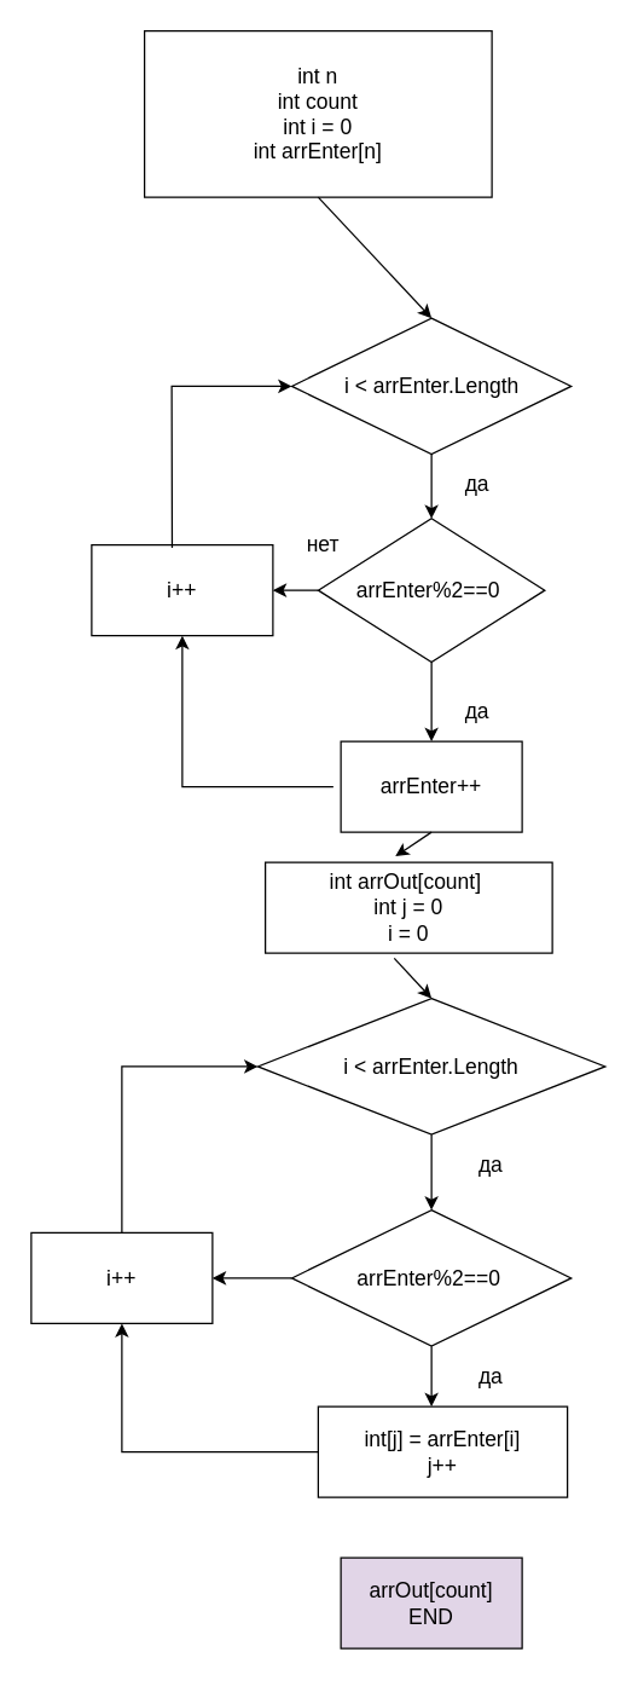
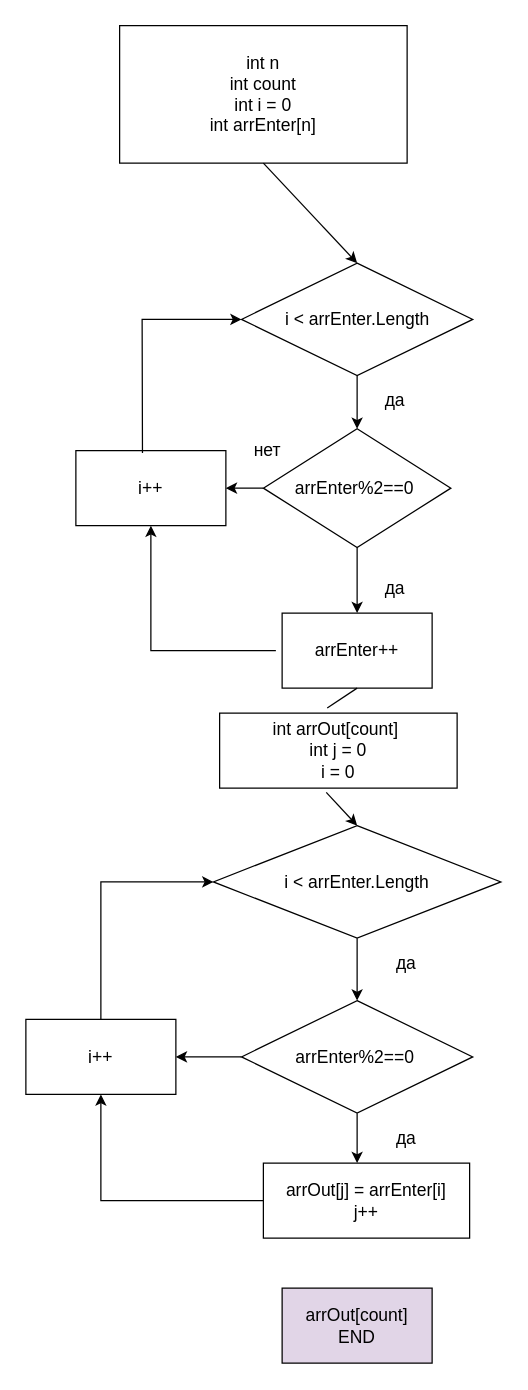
  <mxCell id="0" />
  <mxCell id="1" parent="0" />
  <mxCell id="2" value="&lt;font style=&quot;font-size: 14px&quot;&gt;int n&lt;br&gt;int count&lt;br&gt;int i = 0&lt;br&gt;int arrEnter[n]&lt;br&gt;&lt;/font&gt;" style="rounded=0;whiteSpace=wrap;html=1;" vertex="1" parent="1"><mxGeometry x="95" y="20" width="230" height="110" as="geometry" /></mxCell>
  <mxCell id="3" value="" style="endArrow=classic;html=1;rounded=0;fontFamily=Helvetica;fontSize=14;exitX=0.5;exitY=1;exitDx=0;exitDy=0;entryX=0.5;entryY=0;entryDx=0;entryDy=0;" edge="1" parent="1" source="2"><mxGeometry width="50" height="50" relative="1" as="geometry"><mxPoint x="240" y="210" as="sourcePoint" /><mxPoint x="285" y="210" as="targetPoint" /></mxGeometry></mxCell>
  <mxCell id="4" value="i &amp;lt; arrEnter.Length" style="rhombus;whiteSpace=wrap;html=1;fontFamily=Helvetica;fontSize=14;" vertex="1" parent="1"><mxGeometry x="192.5" y="210" width="185" height="90" as="geometry" /></mxCell>
  <mxCell id="5" value="&lt;span&gt;i &amp;lt; arrEnter.Length&lt;/span&gt;" style="rhombus;whiteSpace=wrap;html=1;fontFamily=Helvetica;fontSize=14;" vertex="1" parent="1"><mxGeometry x="170" y="660" width="230" height="90" as="geometry" /></mxCell>
- <mxCell id="6" value="int[j] = arrEnter[i]&lt;br&gt;j++" style="rounded=0;whiteSpace=wrap;html=1;fontFamily=Helvetica;fontSize=14;" vertex="1" parent="1"><mxGeometry x="210" y="930" width="165" height="60" as="geometry" /></mxCell>
+ <mxCell id="6" value="arrOut[j] = arrEnter[i]&lt;br&gt;j++" style="rounded=0;whiteSpace=wrap;html=1;fontFamily=Helvetica;fontSize=14;" vertex="1" parent="1"><mxGeometry x="210" y="930" width="165" height="60" as="geometry" /></mxCell>
  <mxCell id="7" value="да" style="text;html=1;resizable=0;autosize=1;align=center;verticalAlign=middle;points=[];fillColor=none;strokeColor=none;rounded=0;fontFamily=Helvetica;fontSize=14;" vertex="1" parent="1"><mxGeometry x="300" y="310" width="30" height="20" as="geometry" /></mxCell>
  <mxCell id="8" value="&lt;span&gt;arrEnter%2==0&amp;nbsp;&lt;/span&gt;" style="rhombus;whiteSpace=wrap;html=1;fontFamily=Helvetica;fontSize=14;" vertex="1" parent="1"><mxGeometry x="210" y="342.5" width="150" height="95" as="geometry" /></mxCell>
  <mxCell id="9" value="int arrOut[count]&amp;nbsp;&lt;br&gt;int j = 0&lt;br&gt;i = 0" style="rounded=0;whiteSpace=wrap;html=1;fontFamily=Helvetica;fontSize=14;" vertex="1" parent="1"><mxGeometry x="175" y="570" width="190" height="60" as="geometry" /></mxCell>
  <mxCell id="10" value="" style="endArrow=classic;html=1;rounded=0;fontFamily=Helvetica;fontSize=14;exitX=0.5;exitY=1;exitDx=0;exitDy=0;" edge="1" parent="1" source="8"><mxGeometry width="50" height="50" relative="1" as="geometry"><mxPoint x="260" y="500" as="sourcePoint" /><mxPoint x="285" y="490" as="targetPoint" /></mxGeometry></mxCell>
  <mxCell id="11" value="да" style="text;html=1;resizable=0;autosize=1;align=center;verticalAlign=middle;points=[];fillColor=none;strokeColor=none;rounded=0;fontFamily=Helvetica;fontSize=14;" vertex="1" parent="1"><mxGeometry x="300" y="460" width="30" height="20" as="geometry" /></mxCell>
  <mxCell id="12" value="arrEnter++" style="rounded=0;whiteSpace=wrap;html=1;fontFamily=Helvetica;fontSize=14;" vertex="1" parent="1"><mxGeometry x="225" y="490" width="120" height="60" as="geometry" /></mxCell>
  <mxCell id="13" value="" style="endArrow=classic;html=1;rounded=0;fontFamily=Helvetica;fontSize=14;entryX=0.5;entryY=0;entryDx=0;entryDy=0;exitX=0.5;exitY=1;exitDx=0;exitDy=0;" edge="1" parent="1" source="4" target="8"><mxGeometry width="50" height="50" relative="1" as="geometry"><mxPoint x="240" y="320" as="sourcePoint" /><mxPoint x="290" y="270" as="targetPoint" /></mxGeometry></mxCell>
  <mxCell id="14" value="i++" style="rounded=0;whiteSpace=wrap;html=1;fontFamily=Helvetica;fontSize=14;" vertex="1" parent="1"><mxGeometry x="60" y="360" width="120" height="60" as="geometry" /></mxCell>
  <mxCell id="15" value="" style="endArrow=classic;html=1;rounded=0;fontFamily=Helvetica;fontSize=14;entryX=1;entryY=0.5;entryDx=0;entryDy=0;" edge="1" parent="1" target="14"><mxGeometry width="50" height="50" relative="1" as="geometry"><mxPoint x="210" y="390" as="sourcePoint" /><mxPoint x="290" y="340" as="targetPoint" /></mxGeometry></mxCell>
  <mxCell id="16" value="нет" style="text;html=1;resizable=0;autosize=1;align=center;verticalAlign=middle;points=[];fillColor=none;strokeColor=none;rounded=0;fontFamily=Helvetica;fontSize=14;" vertex="1" parent="1"><mxGeometry x="192.5" y="350" width="40" height="20" as="geometry" /></mxCell>
  <mxCell id="17" value="" style="endArrow=classic;html=1;rounded=0;fontFamily=Helvetica;fontSize=14;entryX=0;entryY=0.5;entryDx=0;entryDy=0;exitX=0.444;exitY=0.033;exitDx=0;exitDy=0;exitPerimeter=0;" edge="1" parent="1" source="14" target="4"><mxGeometry width="50" height="50" relative="1" as="geometry"><mxPoint x="240" y="390" as="sourcePoint" /><mxPoint x="290" y="340" as="targetPoint" /><Array as="points"><mxPoint x="113" y="255" /></Array></mxGeometry></mxCell>
  <mxCell id="18" value="" style="endArrow=classic;html=1;rounded=0;fontFamily=Helvetica;fontSize=14;entryX=0.5;entryY=1;entryDx=0;entryDy=0;" edge="1" parent="1" target="14"><mxGeometry width="50" height="50" relative="1" as="geometry"><mxPoint x="220" y="520" as="sourcePoint" /><mxPoint x="290" y="440" as="targetPoint" /><Array as="points"><mxPoint x="120" y="520" /></Array></mxGeometry></mxCell>
- <mxCell id="19" value="" style="endArrow=classic;html=1;rounded=0;fontFamily=Helvetica;fontSize=14;entryX=0.453;entryY=-0.067;entryDx=0;entryDy=0;entryPerimeter=0;exitX=0.5;exitY=1;exitDx=0;exitDy=0;" edge="1" parent="1" source="12" target="9"><mxGeometry width="50" height="50" relative="1" as="geometry"><mxPoint x="240" y="490" as="sourcePoint" /><mxPoint x="290" y="440" as="targetPoint" /></mxGeometry></mxCell>
+ <mxCell id="19" value="" style="endArrow=none;html=1;rounded=0;fontFamily=Helvetica;fontSize=14;entryX=0.453;entryY=-0.067;entryDx=0;entryDy=0;entryPerimeter=0;exitX=0.5;exitY=1;exitDx=0;exitDy=0;" edge="1" parent="1" source="12" target="9"><mxGeometry width="50" height="50" relative="1" as="geometry"><mxPoint x="240" y="490" as="sourcePoint" /><mxPoint x="290" y="440" as="targetPoint" /></mxGeometry></mxCell>
  <mxCell id="20" value="" style="endArrow=classic;html=1;rounded=0;fontFamily=Helvetica;fontSize=14;entryX=0.5;entryY=0;entryDx=0;entryDy=0;exitX=0.449;exitY=1.056;exitDx=0;exitDy=0;exitPerimeter=0;" edge="1" parent="1" source="9" target="5"><mxGeometry width="50" height="50" relative="1" as="geometry"><mxPoint x="240" y="660" as="sourcePoint" /><mxPoint x="290" y="610" as="targetPoint" /></mxGeometry></mxCell>
  <mxCell id="21" value="да" style="text;html=1;resizable=0;autosize=1;align=center;verticalAlign=middle;points=[];fillColor=none;strokeColor=none;rounded=0;fontFamily=Helvetica;fontSize=14;" vertex="1" parent="1"><mxGeometry x="309" y="760" width="30" height="20" as="geometry" /></mxCell>
  <mxCell id="22" value="&lt;span&gt;arrEnter%2==0&amp;nbsp;&lt;/span&gt;" style="rhombus;whiteSpace=wrap;html=1;fontFamily=Helvetica;fontSize=14;" vertex="1" parent="1"><mxGeometry x="192.5" y="800" width="185" height="90" as="geometry" /></mxCell>
  <mxCell id="23" value="" style="endArrow=classic;html=1;rounded=0;fontFamily=Helvetica;fontSize=14;entryX=0.5;entryY=0;entryDx=0;entryDy=0;exitX=0.5;exitY=1;exitDx=0;exitDy=0;" edge="1" parent="1" source="5" target="22"><mxGeometry width="50" height="50" relative="1" as="geometry"><mxPoint x="240" y="800" as="sourcePoint" /><mxPoint x="290" y="750" as="targetPoint" /></mxGeometry></mxCell>
  <mxCell id="24" value="" style="endArrow=classic;html=1;rounded=0;fontFamily=Helvetica;fontSize=14;exitX=0.5;exitY=1;exitDx=0;exitDy=0;" edge="1" parent="1" source="22"><mxGeometry width="50" height="50" relative="1" as="geometry"><mxPoint x="240" y="910" as="sourcePoint" /><mxPoint x="285" y="930" as="targetPoint" /></mxGeometry></mxCell>
  <mxCell id="25" value="да" style="text;html=1;resizable=0;autosize=1;align=center;verticalAlign=middle;points=[];fillColor=none;strokeColor=none;rounded=0;fontFamily=Helvetica;fontSize=14;" vertex="1" parent="1"><mxGeometry x="309" y="900" width="30" height="20" as="geometry" /></mxCell>
  <mxCell id="26" value="i++" style="rounded=0;whiteSpace=wrap;html=1;fontFamily=Helvetica;fontSize=14;" vertex="1" parent="1"><mxGeometry x="20" y="815" width="120" height="60" as="geometry" /></mxCell>
  <mxCell id="27" value="" style="endArrow=classic;html=1;rounded=0;fontFamily=Helvetica;fontSize=14;entryX=1;entryY=0.5;entryDx=0;entryDy=0;exitX=0;exitY=0.5;exitDx=0;exitDy=0;" edge="1" parent="1" source="22" target="26"><mxGeometry width="50" height="50" relative="1" as="geometry"><mxPoint x="240" y="860" as="sourcePoint" /><mxPoint x="290" y="810" as="targetPoint" /></mxGeometry></mxCell>
  <mxCell id="28" value="" style="endArrow=classic;html=1;rounded=0;fontFamily=Helvetica;fontSize=14;entryX=0;entryY=0.5;entryDx=0;entryDy=0;exitX=0.5;exitY=0;exitDx=0;exitDy=0;" edge="1" parent="1" source="26" target="5"><mxGeometry width="50" height="50" relative="1" as="geometry"><mxPoint x="240" y="860" as="sourcePoint" /><mxPoint x="290" y="810" as="targetPoint" /><Array as="points"><mxPoint x="80" y="705" /></Array></mxGeometry></mxCell>
  <mxCell id="29" value="arrOut[count]&lt;br&gt;END" style="rounded=0;whiteSpace=wrap;html=1;fontFamily=Helvetica;fontSize=14;fillColor=#e1d5e7;" vertex="1" parent="1"><mxGeometry x="225" y="1030" width="120" height="60" as="geometry" /></mxCell>
  <mxCell id="30" value="" style="endArrow=classic;html=1;rounded=0;fontFamily=Helvetica;fontSize=14;entryX=0.5;entryY=1;entryDx=0;entryDy=0;exitX=0;exitY=0.5;exitDx=0;exitDy=0;" edge="1" parent="1" source="6" target="26"><mxGeometry width="50" height="50" relative="1" as="geometry"><mxPoint x="240" y="960" as="sourcePoint" /><mxPoint x="290" y="910" as="targetPoint" /><Array as="points"><mxPoint x="80" y="960" /></Array></mxGeometry></mxCell>
